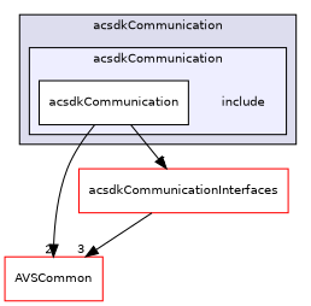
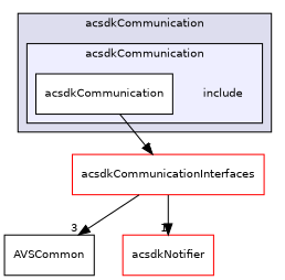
  digraph {
    compound=true
    fontname="DejaVu Sans"
    node [fontname="DejaVu Sans" fontsize=10 shape=box color=red fillcolor=white style=filled]
    edge [fontname="DejaVu Sans" labeldistance=1.5 labelfontname=Helvetica labelfontsize=10]
    n1 [label=include shape=plaintext color="" fillcolor="" style=""]
    n2 [color=black label=acsdkCommunication]
-   n3 [label=AVSCommon]
+   n3 [color=black label=AVSCommon]
    n4 [label=acsdkCommunicationInterfaces]
+   n5 [label=acsdkNotifier]
    subgraph cluster_1 {
      bgcolor="#ddddee"
      fontsize=10
      label=acsdkCommunication
      pencolor=black
      subgraph cluster_2 {
        bgcolor="#eeeeff"
        fontsize=10
        label=acsdkCommunication
        pencolor=black
        n1
        n2
      }
    }
-   n2 -> n3 [headlabel=2]
    n2 -> n4 [headlabel=6]
    n4 -> n3 [headlabel=3]
+   n4 -> n5 [headlabel=1]
  }
